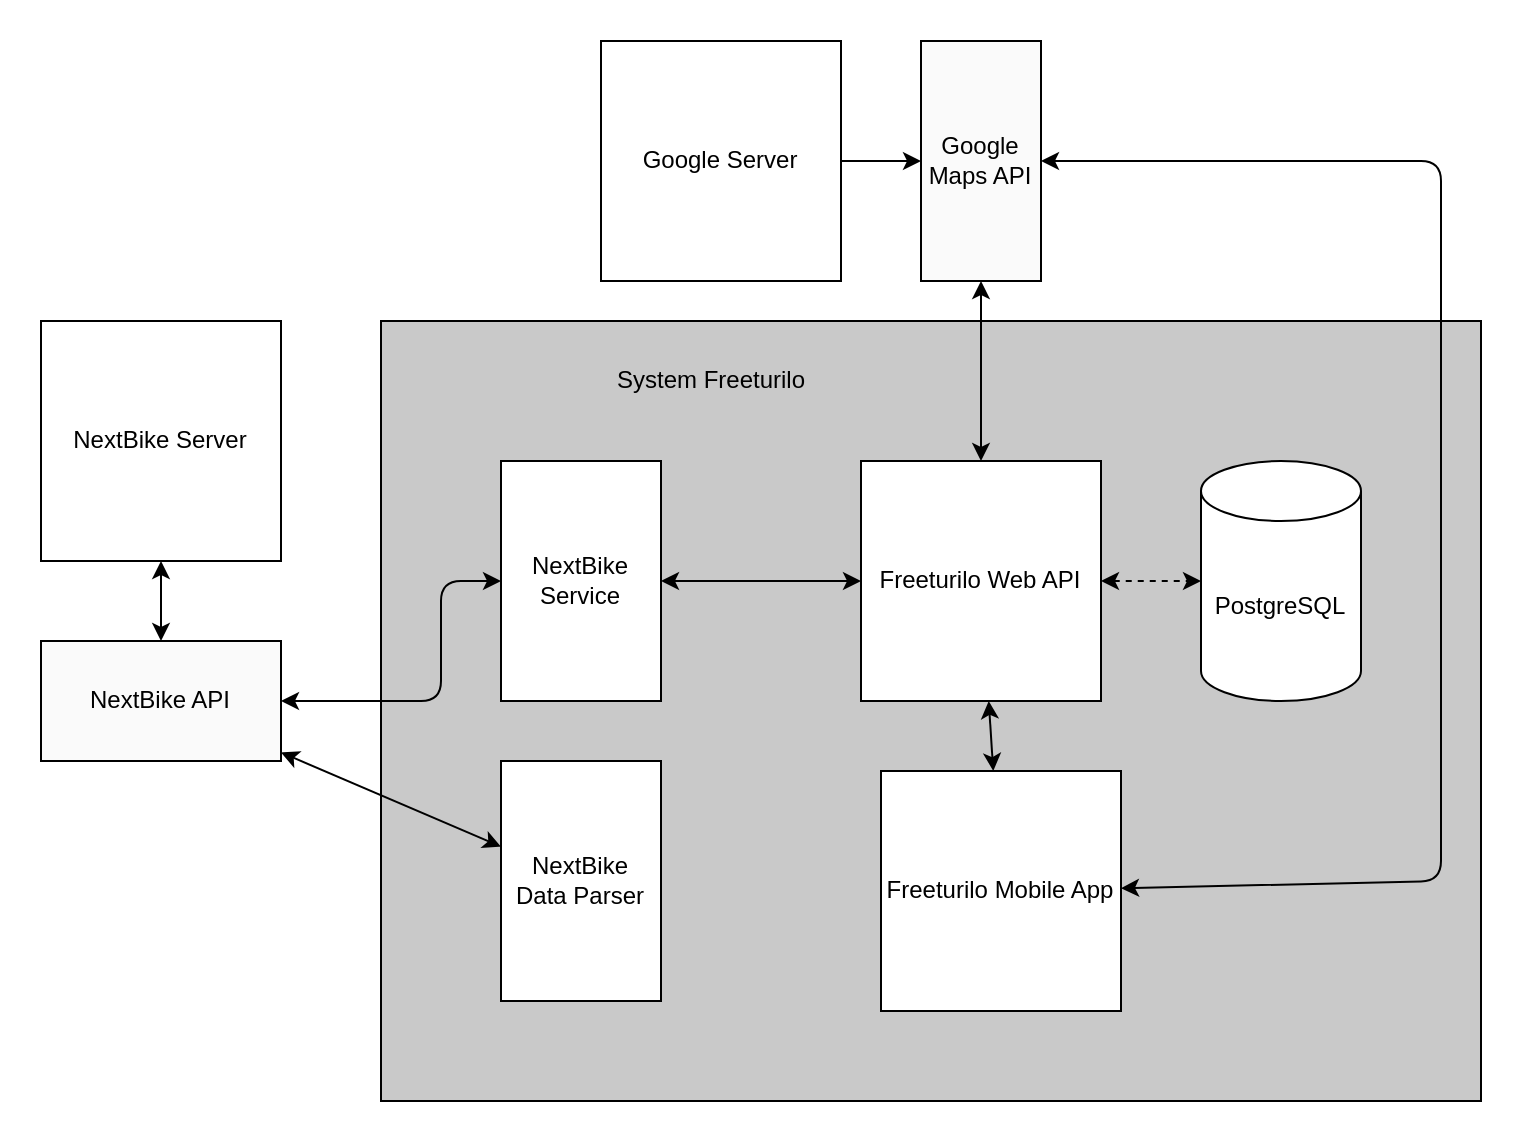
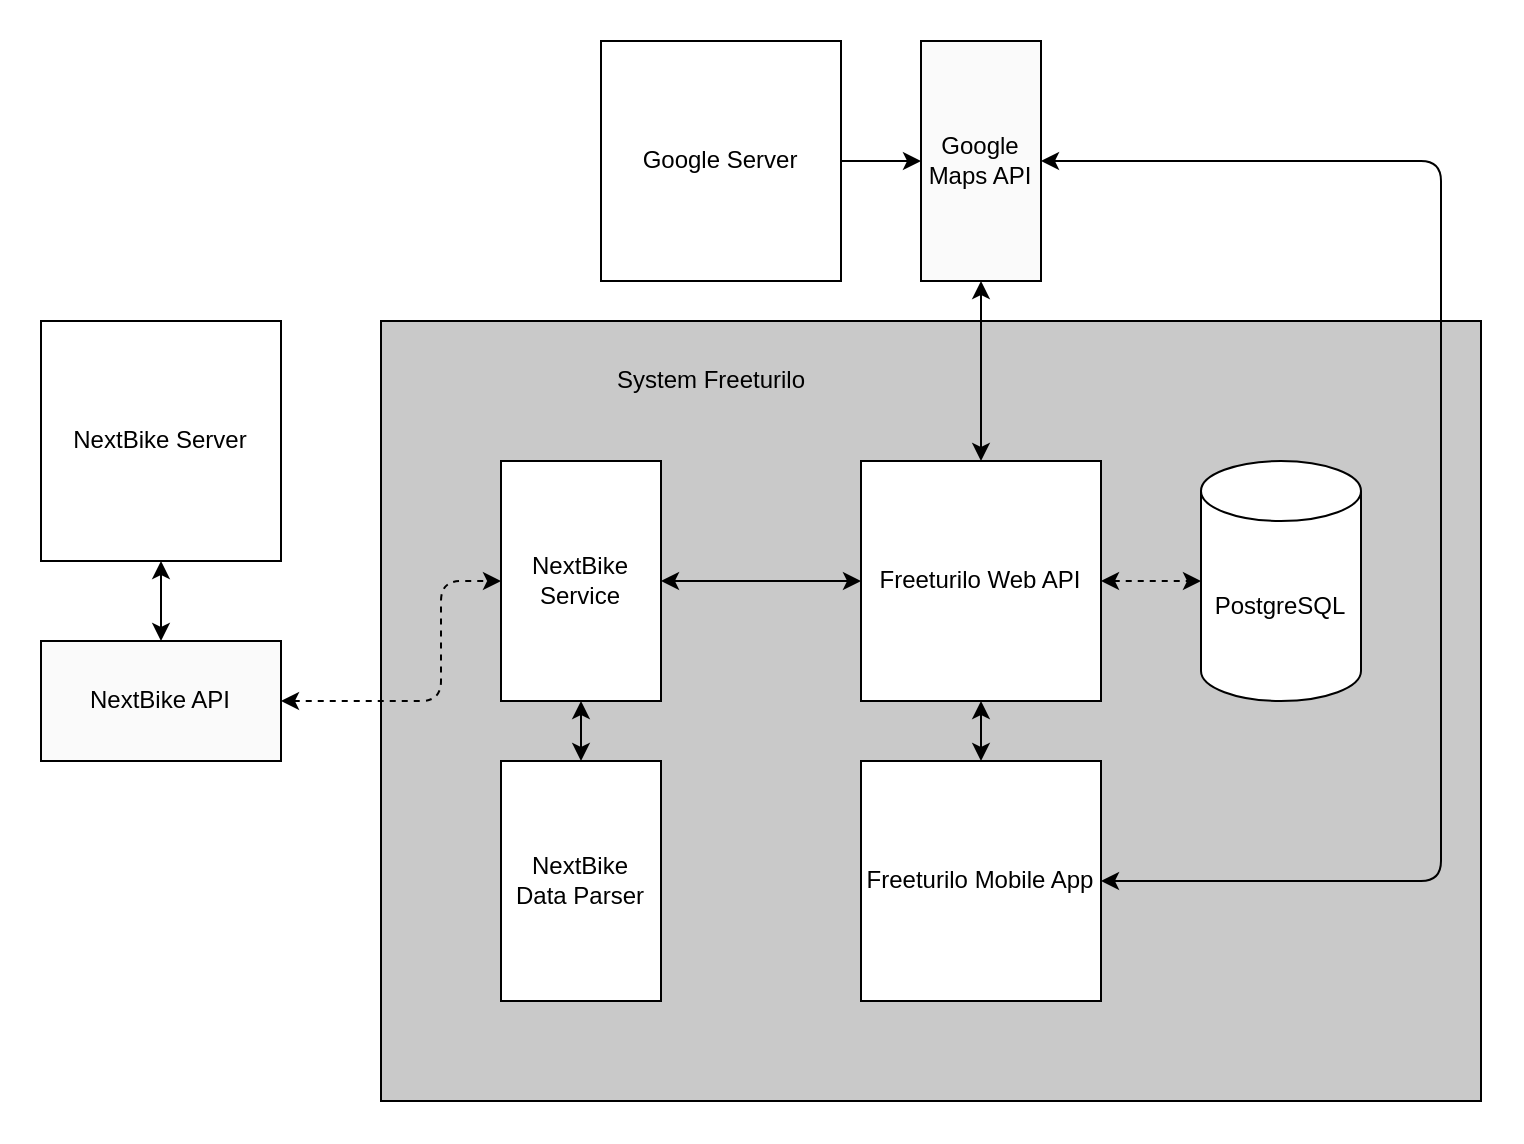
  <mxCell id="0" />
  <mxCell id="1" parent="0" />
  <mxCell id="2" value="" style="rounded=0;whiteSpace=wrap;html=1;fillColor=#C9C9C9;" parent="1" vertex="1"><mxGeometry x="190" y="160" width="550" height="390" as="geometry" /></mxCell>
  <mxCell id="3" value="NextBike Server" style="rounded=0;whiteSpace=wrap;html=1;" parent="1" vertex="1"><mxGeometry x="20" y="160" width="120" height="120" as="geometry" /></mxCell>
  <mxCell id="4" value="NextBike Service" style="rounded=0;whiteSpace=wrap;html=1;" parent="1" vertex="1"><mxGeometry x="250" y="230" width="80" height="120" as="geometry" /></mxCell>
  <mxCell id="5" value="NextBike &lt;br&gt;Data Parser" style="rounded=0;whiteSpace=wrap;html=1;" parent="1" vertex="1"><mxGeometry x="250" y="380" width="80" height="120" as="geometry" /></mxCell>
  <mxCell id="6" value="Freeturilo Web API" style="whiteSpace=wrap;html=1;" parent="1" vertex="1"><mxGeometry x="430" y="230" width="120" height="120" as="geometry" /></mxCell>
  <mxCell id="7" value="PostgreSQL" style="shape=cylinder3;whiteSpace=wrap;html=1;boundedLbl=1;backgroundOutline=1;size=15;" parent="1" vertex="1"><mxGeometry x="600" y="230" width="80" height="120" as="geometry" /></mxCell>
- <mxCell id="8" value="Freeturilo Mobile App" style="whiteSpace=wrap;html=1;" parent="1" vertex="1"><mxGeometry x="440" y="385" width="120" height="120" as="geometry" /></mxCell>
- <mxCell id="9" value="" style="endArrow=classic;startArrow=classic;html=1;" parent="1" source="15" target="4" edge="1"><mxGeometry width="50" height="50" relative="1" as="geometry"><mxPoint x="210" y="150" as="sourcePoint" /><mxPoint x="430" y="420" as="targetPoint" /><Array as="points"><mxPoint x="220" y="350" /><mxPoint x="220" y="290" /></Array></mxGeometry></mxCell>
- <mxCell id="10" value="" style="endArrow=classic;startArrow=classic;html=1;" parent="1" source="5" target="15" edge="1"><mxGeometry width="50" height="50" relative="1" as="geometry"><mxPoint x="380" y="510" as="sourcePoint" /><mxPoint x="430" y="460" as="targetPoint" /></mxGeometry></mxCell>
+ <mxCell id="8" value="Freeturilo Mobile App" style="whiteSpace=wrap;html=1;" parent="1" vertex="1"><mxGeometry x="430" y="380" width="120" height="120" as="geometry" /></mxCell>
+ <mxCell id="9" value="" style="endArrow=classic;startArrow=classic;html=1;dashed=1;" parent="1" source="15" target="4" edge="1"><mxGeometry width="50" height="50" relative="1" as="geometry"><mxPoint x="210" y="150" as="sourcePoint" /><mxPoint x="430" y="420" as="targetPoint" /><Array as="points"><mxPoint x="220" y="350" /><mxPoint x="220" y="290" /></Array></mxGeometry></mxCell>
+ <mxCell id="10" value="" style="endArrow=classic;startArrow=classic;html=1;" parent="1" source="5" target="4" edge="1"><mxGeometry width="50" height="50" relative="1" as="geometry"><mxPoint x="380" y="510" as="sourcePoint" /><mxPoint x="430" y="460" as="targetPoint" /></mxGeometry></mxCell>
  <mxCell id="11" value="" style="endArrow=classic;html=1;startArrow=classic;startFill=1;" parent="1" source="4" target="6" edge="1"><mxGeometry width="50" height="50" relative="1" as="geometry"><mxPoint x="380" y="510" as="sourcePoint" /><mxPoint x="430" y="460" as="targetPoint" /></mxGeometry></mxCell>
  <mxCell id="12" value="" style="endArrow=classic;startArrow=classic;html=1;dashed=1;" parent="1" source="6" target="7" edge="1"><mxGeometry width="50" height="50" relative="1" as="geometry"><mxPoint x="380" y="510" as="sourcePoint" /><mxPoint x="430" y="460" as="targetPoint" /></mxGeometry></mxCell>
  <mxCell id="13" value="" style="endArrow=classic;startArrow=classic;html=1;" parent="1" source="8" target="6" edge="1"><mxGeometry width="50" height="50" relative="1" as="geometry"><mxPoint x="380" y="510" as="sourcePoint" /><mxPoint x="430" y="460" as="targetPoint" /></mxGeometry></mxCell>
  <mxCell id="14" value="System Freeturilo" style="text;html=1;align=center;verticalAlign=middle;resizable=0;points=[];autosize=1;strokeColor=none;fillColor=none;" parent="1" vertex="1"><mxGeometry x="300" y="180" width="110" height="20" as="geometry" /></mxCell>
  <mxCell id="15" value="NextBike API" style="rounded=0;whiteSpace=wrap;html=1;fillColor=#FAFAFA;" parent="1" vertex="1"><mxGeometry x="20" y="320" width="120" height="60" as="geometry" /></mxCell>
  <mxCell id="16" value="" style="endArrow=classic;startArrow=classic;html=1;rounded=0;" parent="1" source="15" target="3" edge="1"><mxGeometry width="50" height="50" relative="1" as="geometry"><mxPoint x="370" y="360" as="sourcePoint" /><mxPoint x="420" y="310" as="targetPoint" /></mxGeometry></mxCell>
  <mxCell id="17" value="Google Server" style="rounded=0;whiteSpace=wrap;html=1;" parent="1" vertex="1"><mxGeometry x="300" y="20" width="120" height="120" as="geometry" /></mxCell>
  <mxCell id="18" value="Google Maps API" style="rounded=0;whiteSpace=wrap;html=1;fillColor=#FAFAFA;" parent="1" vertex="1"><mxGeometry x="460" y="20" width="60" height="120" as="geometry" /></mxCell>
  <mxCell id="19" value="" style="endArrow=none;startArrow=classic;html=1;rounded=0;" parent="1" source="18" target="17" edge="1"><mxGeometry width="50" height="50" relative="1" as="geometry"><mxPoint x="560" y="220" as="sourcePoint" /><mxPoint x="610" y="170" as="targetPoint" /></mxGeometry></mxCell>
  <mxCell id="20" value="" style="endArrow=classic;startArrow=classic;html=1;" parent="1" source="8" target="18" edge="1"><mxGeometry width="50" height="50" relative="1" as="geometry"><mxPoint x="500" y="390" as="sourcePoint" /><mxPoint x="500" y="360" as="targetPoint" /><Array as="points"><mxPoint x="720" y="440" /><mxPoint x="720" y="80" /></Array></mxGeometry></mxCell>
  <mxCell id="21" value="" style="endArrow=classic;html=1;rounded=0;startArrow=classic;exitX=0.5;exitY=1;exitDx=0;exitDy=0;startFill=1;" parent="1" target="6" edge="1"><mxGeometry width="50" height="50" relative="1" as="geometry"><mxPoint x="490" y="140" as="sourcePoint" /><mxPoint x="530" y="240" as="targetPoint" /><Array as="points" /></mxGeometry></mxCell>
